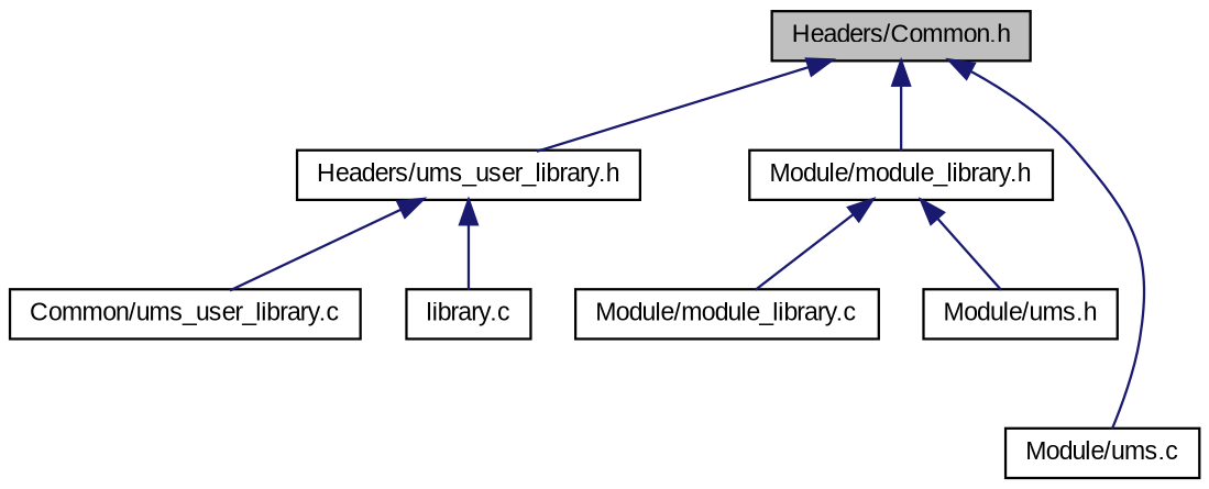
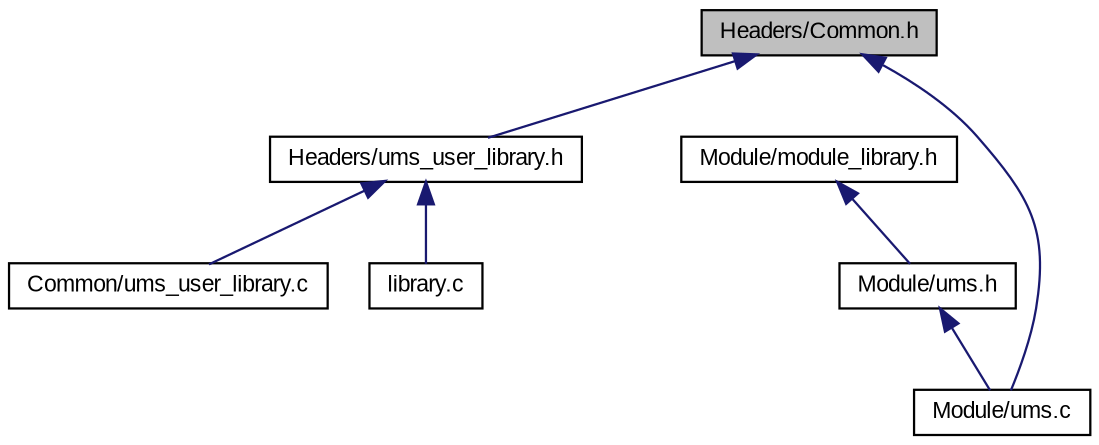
  digraph {
    fontname="Liberation Sans"
    node [color=black fillcolor=white fontname="Liberation Sans" fontsize=10 shape=record style=filled]
    edge [color=midnightblue dir=back fontname="Liberation Sans" fontsize=10 labelfontname=Helvetica labelfontsize=10 style=solid]
    n1 [fillcolor=grey75 fontcolor=black height=0.2 label="Headers/Common.h" width=0.4]
    n2 [height=0.2 label="Headers/ums_user_library.h" width=0.4]
    n3 [height=0.2 label="Module/module_library.h" width=0.4]
    n4 [height=0.2 label="Module/ums.c" width=0.4]
    n5 [height=0.2 label="Common/ums_user_library.c" width=0.4]
    n6 [height=0.2 label="library.c" width=0.4]
-   n7 [height=0.2 label="Module/module_library.c" width=0.4]
    n8 [height=0.2 label="Module/ums.h" width=0.4]
    n1 -> n2
-   n1 -> n3
    n1 -> n4
    n2 -> n5
    n2 -> n6
-   n3 -> n7
    n3 -> n8
+   n8 -> n4
  }
